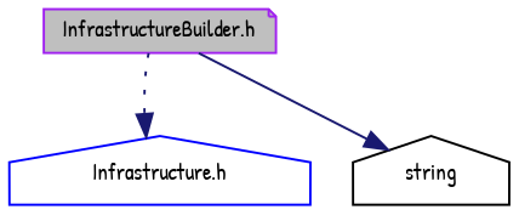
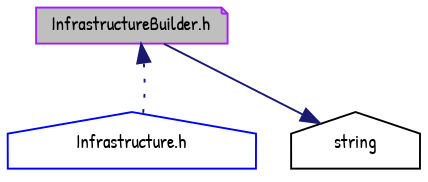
  digraph {
    fontname="Patrick Hand"
    node [fillcolor=white fontname="Patrick Hand" fontsize=10 shape=house style=filled]
    edge [color=midnightblue fontname="Patrick Hand" fontsize=10 labelfontname=Helvetica labelfontsize=10]
    n1 [color=purple fillcolor=grey75 fontcolor=black height=0.2 label="InfrastructureBuilder.h" shape=note width=0.4]
    n2 [color=blue height=0.2 label="Infrastructure.h" width=0.4]
    n3 [color=black height=0.2 label=string width=0.4]
-   n1 -> n2 [style=dotted]
+   n2 -> n1 [style=dotted]
    n1 -> n3 [style=solid]
  }
